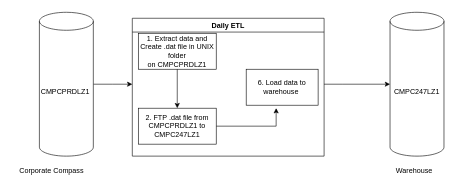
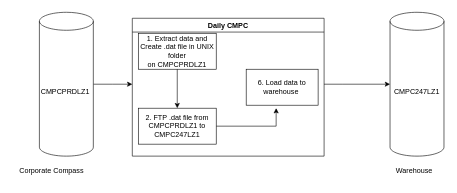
  <mxCell id="0" />
  <mxCell id="1" parent="0" />
  <mxCell id="2" style="edgeStyle=orthogonalEdgeStyle;rounded=0;orthogonalLoop=1;jettySize=auto;html=1;" edge="1" parent="1" source="3"><mxGeometry relative="1" as="geometry"><mxPoint x="220" y="140" as="targetPoint" /></mxGeometry></mxCell>
  <mxCell id="3" value="CMPCPRDLZ1&amp;nbsp;" style="shape=cylinder3;whiteSpace=wrap;html=1;boundedLbl=1;backgroundOutline=1;size=15;" vertex="1" parent="1"><mxGeometry x="65" y="20" width="90" height="240" as="geometry" /></mxCell>
  <mxCell id="4" value="CMPC247LZ1" style="shape=cylinder3;whiteSpace=wrap;html=1;boundedLbl=1;backgroundOutline=1;size=15;" vertex="1" parent="1"><mxGeometry x="650" y="20" width="90" height="240" as="geometry" /></mxCell>
  <mxCell id="5" style="edgeStyle=orthogonalEdgeStyle;rounded=0;orthogonalLoop=1;jettySize=auto;html=1;" edge="1" parent="1" source="6"><mxGeometry relative="1" as="geometry"><mxPoint x="460" y="180" as="targetPoint" /><Array as="points"><mxPoint x="460" y="210" /><mxPoint x="460" y="181" /></Array></mxGeometry></mxCell>
  <mxCell id="6" value="2. FTP .dat file from CMPCPRDLZ1 to CMPC247LZ1" style="rounded=0;whiteSpace=wrap;html=1;" vertex="1" parent="1"><mxGeometry x="230" y="180" width="130" height="60" as="geometry" /></mxCell>
  <mxCell id="7" value="6. Load data to warehouse&amp;nbsp;" style="rounded=0;whiteSpace=wrap;html=1;" vertex="1" parent="1"><mxGeometry x="410" y="115" width="120" height="60" as="geometry" /></mxCell>
- <mxCell id="8" value="Daily ETL" style="swimlane;whiteSpace=wrap;html=1;" vertex="1" parent="1"><mxGeometry x="220" y="30" width="320" height="230" as="geometry" /></mxCell>
+ <mxCell id="8" value="Daily CMPC" style="swimlane;whiteSpace=wrap;html=1;" vertex="1" parent="1"><mxGeometry x="220" y="30" width="320" height="230" as="geometry" /></mxCell>
  <mxCell id="9" value="1. Extract data and Create .dat file in UNIX folder on&amp;nbsp;CMPCPRDLZ1" style="rounded=0;whiteSpace=wrap;html=1;" vertex="1" parent="8"><mxGeometry x="10" y="25" width="130" height="60" as="geometry" /></mxCell>
  <mxCell id="10" style="edgeStyle=orthogonalEdgeStyle;rounded=0;orthogonalLoop=1;jettySize=auto;html=1;" edge="1" parent="1" source="9" target="6"><mxGeometry relative="1" as="geometry" /></mxCell>
  <mxCell id="11" value="Warehouse" style="text;html=1;align=center;verticalAlign=middle;resizable=0;points=[];autosize=1;strokeColor=none;fillColor=none;" vertex="1" parent="1"><mxGeometry x="650" y="270" width="80" height="30" as="geometry" /></mxCell>
  <mxCell id="12" value="Corporate Compass" style="text;html=1;align=center;verticalAlign=middle;resizable=0;points=[];autosize=1;strokeColor=none;fillColor=none;" vertex="1" parent="1"><mxGeometry x="20" y="270" width="130" height="30" as="geometry" /></mxCell>
  <mxCell id="13" style="edgeStyle=orthogonalEdgeStyle;rounded=0;orthogonalLoop=1;jettySize=auto;html=1;entryX=0;entryY=0.5;entryDx=0;entryDy=0;entryPerimeter=0;" edge="1" parent="1" source="8" target="4"><mxGeometry relative="1" as="geometry"><Array as="points"><mxPoint x="570" y="140" /><mxPoint x="570" y="140" /></Array></mxGeometry></mxCell>
